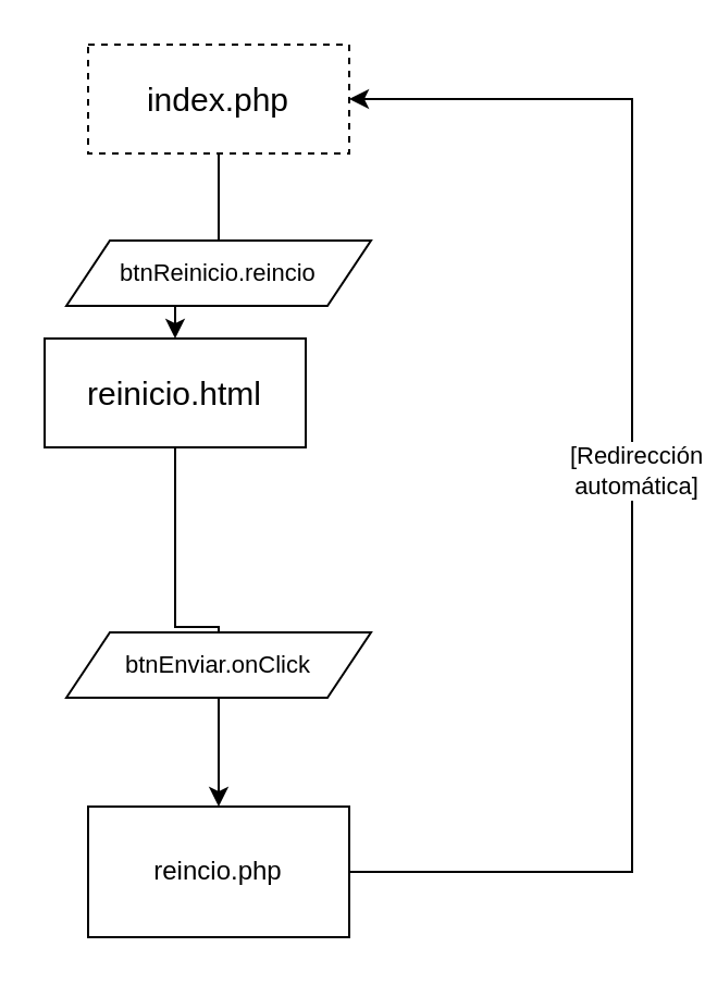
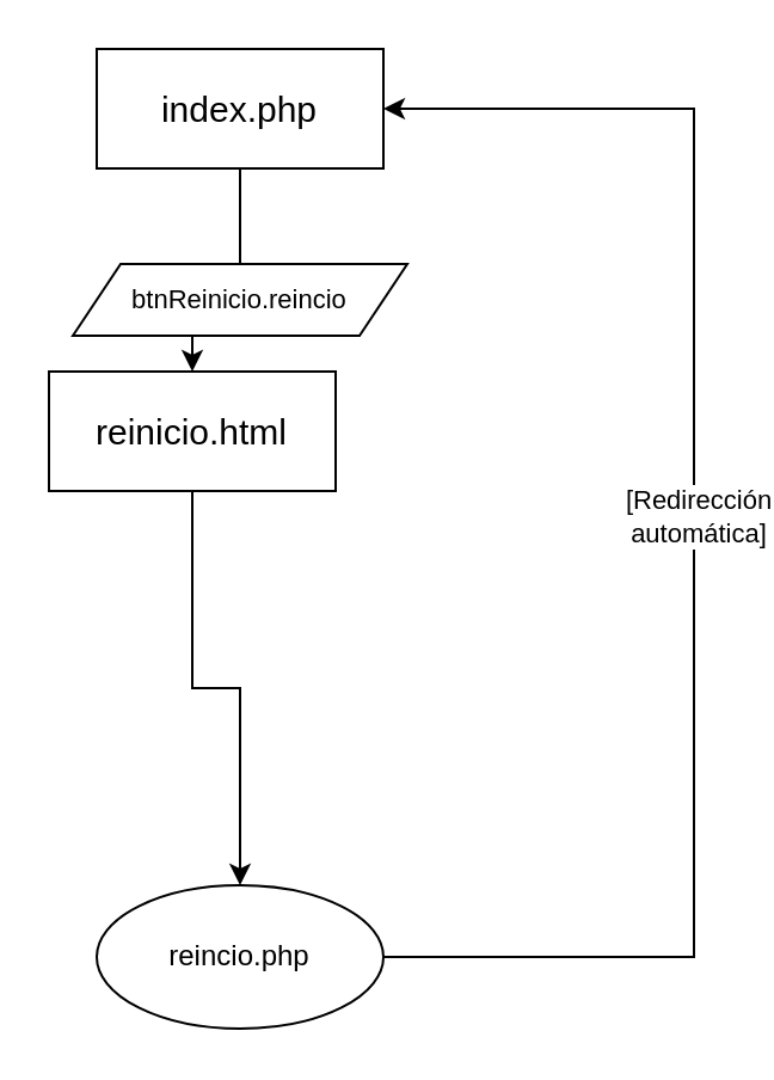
  <mxCell id="0" />
  <mxCell id="1" parent="0" />
  <mxCell id="2" style="edgeStyle=orthogonalEdgeStyle;rounded=0;orthogonalLoop=1;jettySize=auto;html=1;exitX=0.5;exitY=1;exitDx=0;exitDy=0;entryX=0.5;entryY=0;entryDx=0;entryDy=0;startArrow=none;" edge="1" parent="1" source="9" target="5"><mxGeometry relative="1" as="geometry" /></mxCell>
- <mxCell id="3" value="&lt;font style=&quot;font-size: 15px&quot;&gt;index.php&lt;/font&gt;" style="rounded=0;whiteSpace=wrap;html=1;dashed=1;" vertex="1" parent="1"><mxGeometry x="40" y="20" width="120" height="50" as="geometry" /></mxCell>
+ <mxCell id="3" value="&lt;font style=&quot;font-size: 15px&quot;&gt;index.php&lt;/font&gt;" style="rounded=0;whiteSpace=wrap;html=1;" vertex="1" parent="1"><mxGeometry x="40" y="20" width="120" height="50" as="geometry" /></mxCell>
  <mxCell id="4" style="edgeStyle=orthogonalEdgeStyle;rounded=0;orthogonalLoop=1;jettySize=auto;html=1;exitX=0.5;exitY=1;exitDx=0;exitDy=0;" edge="1" parent="1" source="5" target="8"><mxGeometry relative="1" as="geometry" /></mxCell>
  <mxCell id="5" value="&lt;font style=&quot;font-size: 15px&quot;&gt;reinicio.html&lt;/font&gt;" style="rounded=0;whiteSpace=wrap;html=1;" vertex="1" parent="1"><mxGeometry x="20" y="155" width="120" height="50" as="geometry" /></mxCell>
  <mxCell id="6" style="edgeStyle=orthogonalEdgeStyle;rounded=0;orthogonalLoop=1;jettySize=auto;html=1;exitX=0;exitY=0.5;exitDx=0;exitDy=0;" edge="1" parent="1" source="8" target="3"><mxGeometry relative="1" as="geometry"><mxPoint x="40" y="392.5" as="sourcePoint" /><mxPoint x="40" y="37.5" as="targetPoint" /><Array as="points"><mxPoint x="290" y="400" /><mxPoint x="290" y="45" /></Array></mxGeometry></mxCell>
  <mxCell id="7" value="[Redirección&lt;br&gt;automática]" style="edgeLabel;html=1;align=center;verticalAlign=middle;resizable=0;points=[];" vertex="1" connectable="0" parent="6"><mxGeometry x="-0.086" y="-1" relative="1" as="geometry"><mxPoint y="-99" as="offset" /></mxGeometry></mxCell>
- <mxCell id="8" value="reincio.php" style="rounded=0;whiteSpace=wrap;html=1;" vertex="1" parent="1"><mxGeometry x="40" y="370" width="120" height="60" as="geometry" /></mxCell>
+ <mxCell id="8" value="reincio.php" style="ellipse;whiteSpace=wrap;html=1;" vertex="1" parent="1"><mxGeometry x="40" y="370" width="120" height="60" as="geometry" /></mxCell>
  <mxCell id="9" value="&lt;span style=&quot;font-size: 11px ; background-color: rgb(255 , 255 , 255)&quot;&gt;btnReinicio.reincio&lt;/span&gt;" style="shape=parallelogram;perimeter=parallelogramPerimeter;whiteSpace=wrap;html=1;fixedSize=1;" vertex="1" parent="1"><mxGeometry x="30" y="110" width="140" height="30" as="geometry" /></mxCell>
  <mxCell id="10" value="" style="edgeStyle=orthogonalEdgeStyle;rounded=0;orthogonalLoop=1;jettySize=auto;html=1;exitX=0.5;exitY=1;exitDx=0;exitDy=0;entryX=0.5;entryY=0;entryDx=0;entryDy=0;endArrow=none;" edge="1" parent="1" source="3" target="9"><mxGeometry relative="1" as="geometry"><mxPoint x="100" y="70" as="sourcePoint" /><mxPoint x="100" y="190" as="targetPoint" /></mxGeometry></mxCell>
- <mxCell id="11" value="&lt;span style=&quot;font-size: 11px ; background-color: rgb(255 , 255 , 255)&quot;&gt;btnEnviar.onClick&lt;/span&gt;" style="shape=parallelogram;perimeter=parallelogramPerimeter;whiteSpace=wrap;html=1;fixedSize=1;" vertex="1" parent="1"><mxGeometry x="30" y="290" width="140" height="30" as="geometry" /></mxCell>
